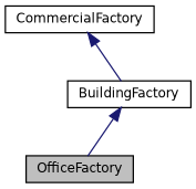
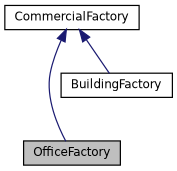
  digraph {
    node [color=black fillcolor=white fontname=Helvetica fontsize=10 shape=record style=filled]
    edge [color=midnightblue dir=back fontname=Helvetica fontsize=10 labelfontname=Helvetica labelfontsize=10 style=solid]
    n1 [fillcolor=grey75 fontcolor=black height=0.2 label=OfficeFactory width=0.4]
    n2 [height=0.2 label=CommercialFactory width=0.4]
    n3 [height=0.2 label=BuildingFactory width=0.4]
-   n3 -> n1
+   n2 -> n1
    n2 -> n3
  }
